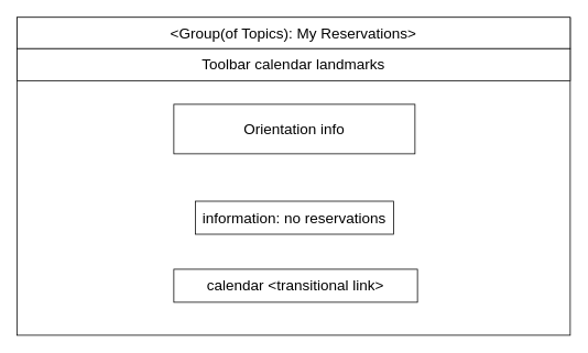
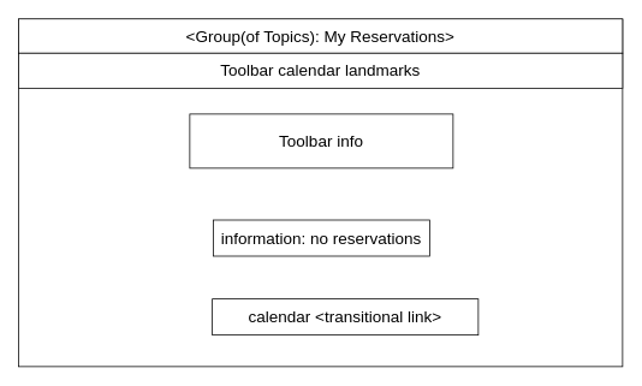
  <mxCell id="0" />
  <mxCell id="1" parent="0" />
  <mxCell id="2" value="" style="rounded=0;whiteSpace=wrap;html=1;" parent="1" vertex="1"><mxGeometry x="20" y="21" width="670" height="385" as="geometry" /></mxCell>
  <mxCell id="3" value="&lt;div style=&quot;text-align: left ; font-size: 18px&quot;&gt;&lt;/div&gt;&lt;span style=&quot;text-align: left&quot;&gt;&amp;lt;Group(of Topics)&lt;/span&gt;&lt;span style=&quot;text-align: left&quot;&gt;: My Reservations&amp;gt;&lt;/span&gt;&lt;span style=&quot;text-align: left&quot;&gt;&lt;br&gt;&lt;/span&gt;" style="rounded=0;whiteSpace=wrap;html=1;fontSize=18;" parent="1" vertex="1"><mxGeometry x="20" y="20.5" width="670" height="38" as="geometry" /></mxCell>
  <mxCell id="4" value="Toolbar calendar landmarks" style="rounded=0;whiteSpace=wrap;html=1;fontSize=18;" parent="1" vertex="1"><mxGeometry x="20" y="58.5" width="670" height="39" as="geometry" /></mxCell>
- <mxCell id="5" value="&lt;span style=&quot;font-size: 18px&quot;&gt;Orientation info&lt;/span&gt;" style="rounded=0;whiteSpace=wrap;html=1;" parent="1" vertex="1"><mxGeometry x="210" y="126" width="292" height="60" as="geometry" /></mxCell>
+ <mxCell id="5" value="&lt;span style=&quot;font-size: 18px&quot;&gt;Toolbar info&lt;/span&gt;" style="rounded=0;whiteSpace=wrap;html=1;" parent="1" vertex="1"><mxGeometry x="210" y="126" width="292" height="60" as="geometry" /></mxCell>
  <mxCell id="6" value="information: no reservations" style="rounded=0;whiteSpace=wrap;html=1;fontSize=18;" parent="1" vertex="1"><mxGeometry x="236" y="243.5" width="240" height="40" as="geometry" /></mxCell>
- <mxCell id="7" value="calendar &amp;lt;transitional link&amp;gt;" style="rounded=0;whiteSpace=wrap;html=1;fontSize=18;" parent="1" vertex="1"><mxGeometry x="210" y="326" width="295" height="40" as="geometry" /></mxCell>
+ <mxCell id="7" value="calendar &amp;lt;transitional link&amp;gt;" style="rounded=0;whiteSpace=wrap;html=1;fontSize=18;" parent="1" vertex="1"><mxGeometry x="235" y="331" width="295" height="40" as="geometry" /></mxCell>
